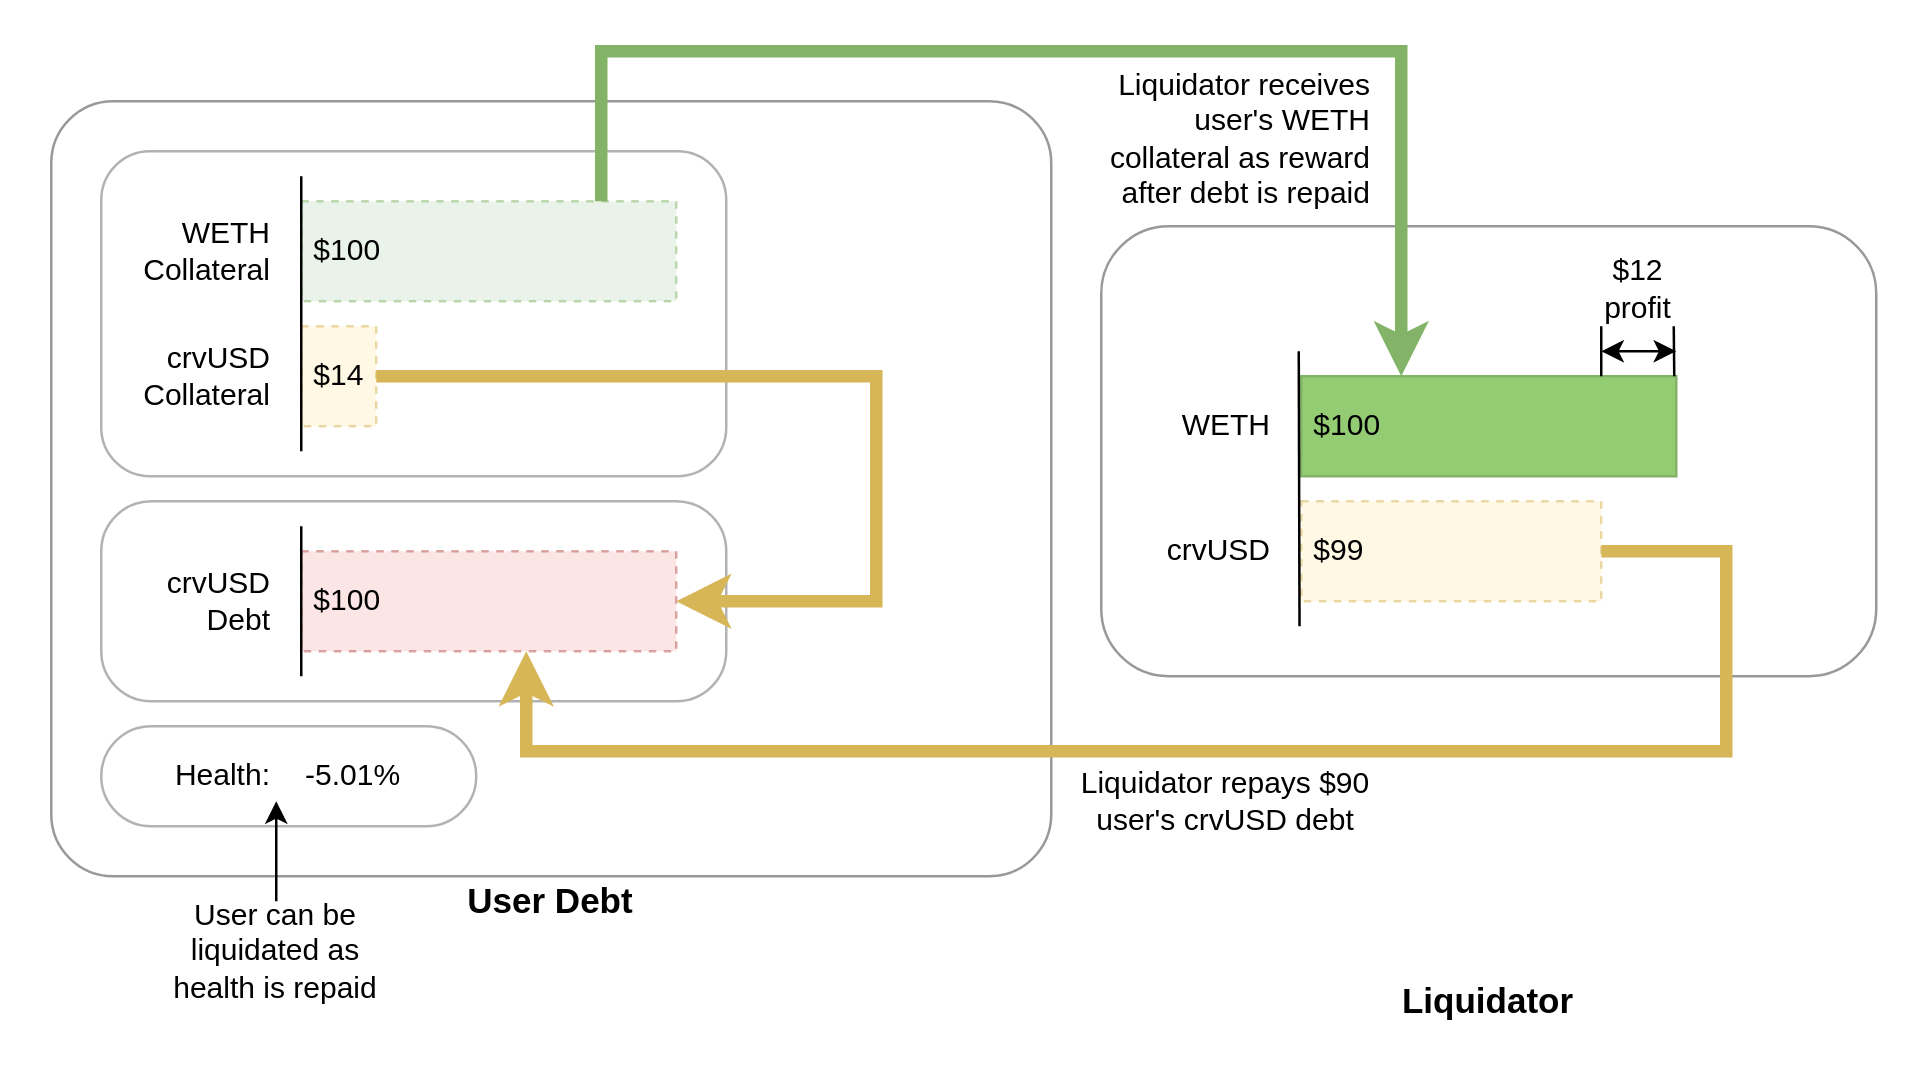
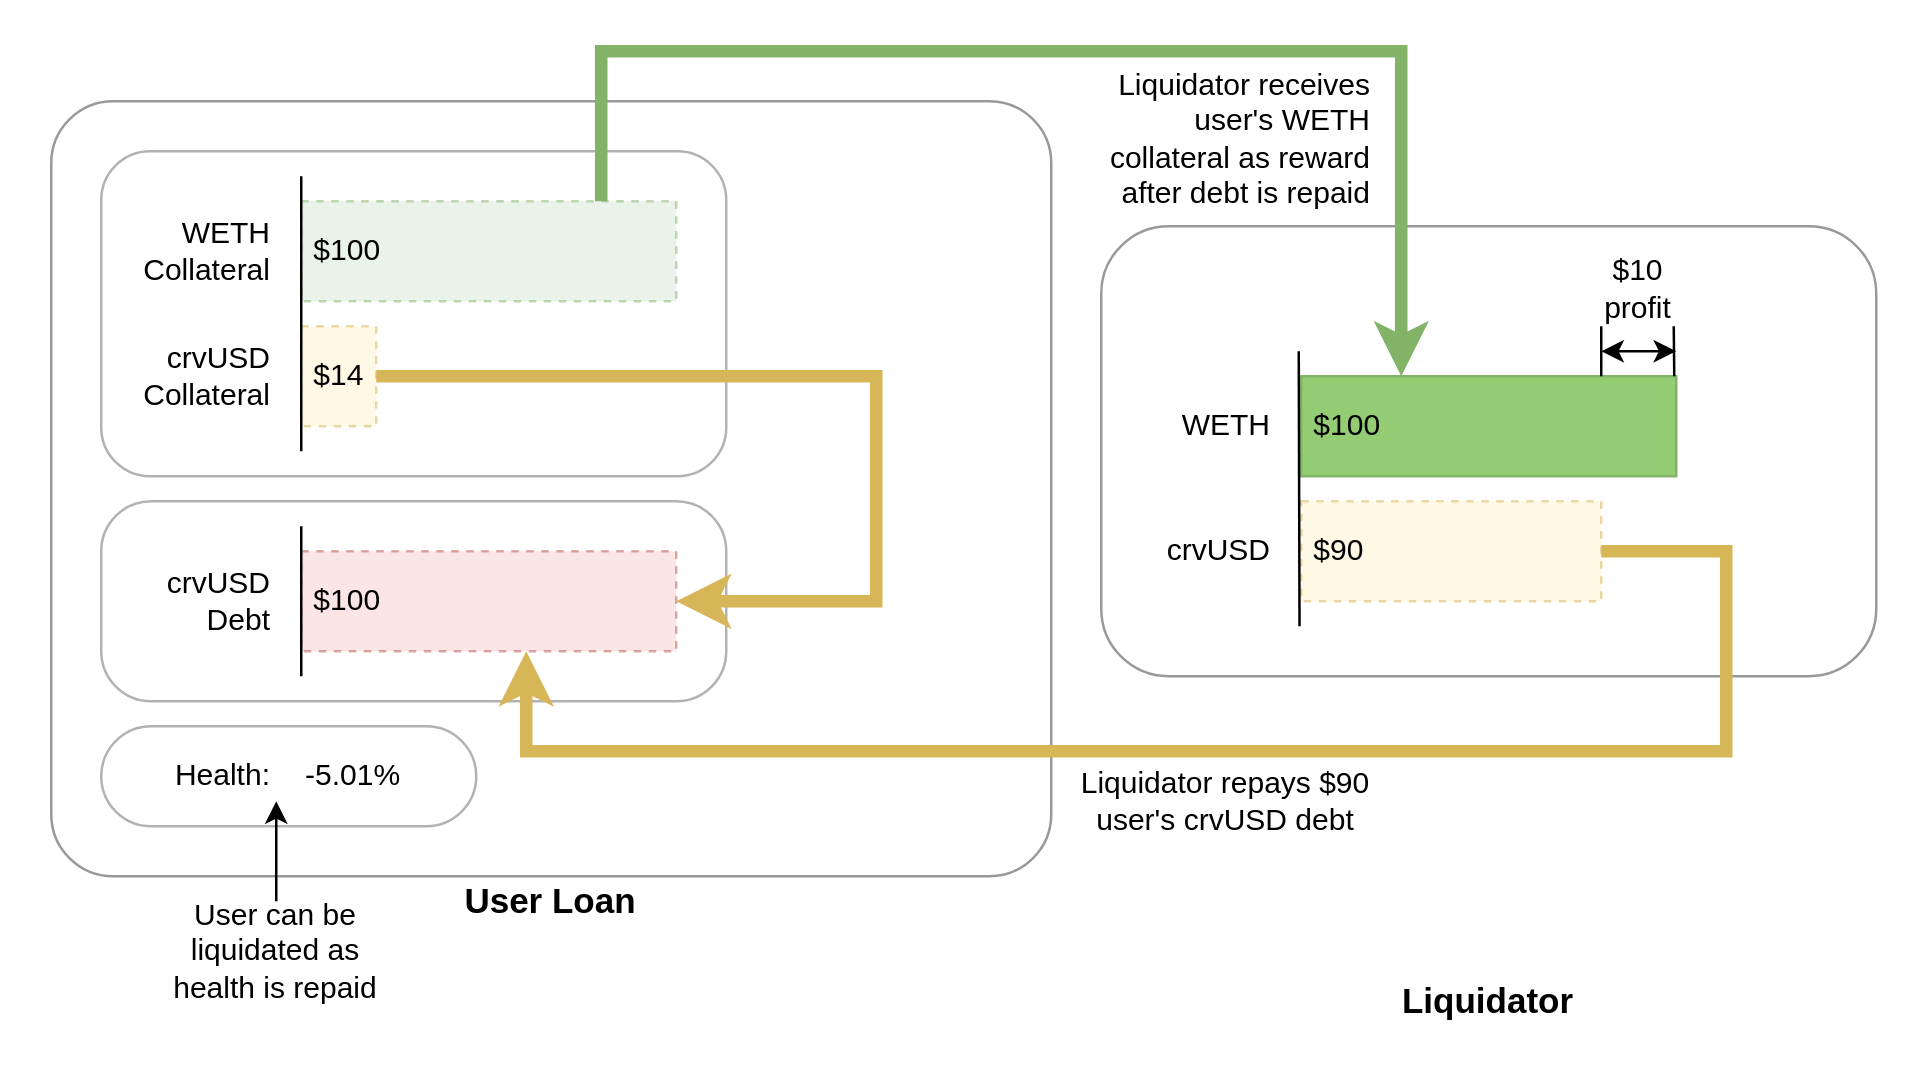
  <mxCell id="0" />
  <mxCell id="1" parent="0" />
  <mxCell id="2" value="" style="rounded=1;whiteSpace=wrap;html=1;opacity=40;arcSize=8;" parent="1" vertex="1"><mxGeometry x="20" width="400" height="310" as="geometry" y="40" /></mxCell>
  <mxCell id="3" value="" style="rounded=1;whiteSpace=wrap;html=1;opacity=30;arcSize=50;" parent="1" vertex="1"><mxGeometry x="40" y="290" width="150" height="40" as="geometry" /></mxCell>
  <mxCell id="4" value="" style="rounded=1;whiteSpace=wrap;html=1;opacity=30;arcSize=25;" parent="1" vertex="1"><mxGeometry x="40" y="200" width="250" height="80" as="geometry" /></mxCell>
  <mxCell id="5" value="" style="rounded=1;whiteSpace=wrap;html=1;opacity=30;" parent="1" vertex="1"><mxGeometry x="40" y="60" width="250" height="130" as="geometry" /></mxCell>
  <mxCell id="6" value="&amp;nbsp;$100" style="rounded=0;whiteSpace=wrap;html=1;fillColor=#d5e8d4;strokeColor=#82b366;align=left;opacity=50;dashed=1;" parent="1" vertex="1"><mxGeometry x="120" y="80" width="150" height="40" as="geometry" /></mxCell>
  <mxCell id="7" value="" style="rounded=1;whiteSpace=wrap;html=1;opacity=40;" parent="1" vertex="1"><mxGeometry x="440" y="90" width="310" height="180" as="geometry" /></mxCell>
  <mxCell id="8" value="&amp;nbsp;$14" style="rounded=0;whiteSpace=wrap;html=1;fillColor=#fff2cc;strokeColor=#D6B656;align=left;opacity=50;dashed=1;" parent="1" vertex="1"><mxGeometry x="120" y="130" width="30" height="40" as="geometry" /></mxCell>
  <mxCell id="9" value="&amp;nbsp;$100" style="rounded=0;whiteSpace=wrap;html=1;fillColor=#f8cecc;strokeColor=#b85450;align=left;opacity=50;dashed=1;" parent="1" vertex="1"><mxGeometry x="120" y="220" width="150" height="40" as="geometry" /></mxCell>
  <mxCell id="10" value="" style="endArrow=classic;html=1;rounded=0;strokeWidth=5;strokeColor=#D6B656;" parent="1" edge="1"><mxGeometry width="50" height="50" relative="1" as="geometry"><mxPoint x="640" y="220" as="sourcePoint" /><mxPoint x="210" y="260" as="targetPoint" /><Array as="points"><mxPoint x="690" y="220" /><mxPoint x="690" y="300" /><mxPoint x="210" y="300" /></Array></mxGeometry></mxCell>
  <mxCell id="11" value="Liquidator repays $90 user's crvUSD debt" style="text;html=1;strokeColor=none;fillColor=none;align=center;verticalAlign=middle;whiteSpace=wrap;rounded=0;" parent="1" vertex="1"><mxGeometry x="430" y="300" width="120" height="40" as="geometry" /></mxCell>
- <mxCell id="12" value="&amp;nbsp;$99" style="rounded=0;whiteSpace=wrap;html=1;fillColor=#fff2cc;strokeColor=#D6B656;opacity=50;dashed=1;align=left;" parent="1" vertex="1"><mxGeometry x="520" y="200" width="120" height="40" as="geometry" /></mxCell>
+ <mxCell id="12" value="&amp;nbsp;$90" style="rounded=0;whiteSpace=wrap;html=1;fillColor=#fff2cc;strokeColor=#D6B656;opacity=50;dashed=1;align=left;" parent="1" vertex="1"><mxGeometry x="520" y="200" width="120" height="40" as="geometry" /></mxCell>
  <mxCell id="13" value="" style="endArrow=none;html=1;rounded=0;" parent="1" edge="1"><mxGeometry width="50" height="50" relative="1" as="geometry"><mxPoint x="120" y="270" as="sourcePoint" /><mxPoint x="120" y="210" as="targetPoint" /></mxGeometry></mxCell>
  <mxCell id="14" value="crvUSD&lt;br&gt;Collateral" style="text;html=1;strokeColor=none;fillColor=none;align=right;verticalAlign=middle;whiteSpace=wrap;rounded=0;rotation=0;" parent="1" vertex="1"><mxGeometry x="50" y="130" width="60" height="40" as="geometry" /></mxCell>
  <mxCell id="15" value="crvUSD&lt;br&gt;Debt" style="text;html=1;strokeColor=none;fillColor=none;align=right;verticalAlign=middle;whiteSpace=wrap;rounded=0;rotation=0;" parent="1" vertex="1"><mxGeometry x="50" y="220" width="60" height="40" as="geometry" /></mxCell>
  <mxCell id="16" value="Liquidator" style="text;html=1;strokeColor=none;fillColor=none;align=center;verticalAlign=middle;whiteSpace=wrap;rounded=0;fontSize=14;fontStyle=1" parent="1" vertex="1"><mxGeometry x="545" y="390" width="100" height="20" as="geometry" /></mxCell>
- <mxCell id="17" value="User Debt" style="text;html=1;strokeColor=none;fillColor=none;align=center;verticalAlign=middle;whiteSpace=wrap;rounded=0;fontSize=14;fontStyle=1" parent="1" vertex="1"><mxGeometry x="20" y="350" width="400" height="20" as="geometry" /></mxCell>
+ <mxCell id="17" value="User Loan" style="text;html=1;strokeColor=none;fillColor=none;align=center;verticalAlign=middle;whiteSpace=wrap;rounded=0;fontSize=14;fontStyle=1" parent="1" vertex="1"><mxGeometry x="20" y="350" width="400" height="20" as="geometry" /></mxCell>
  <mxCell id="18" value="Health:" style="text;html=1;strokeColor=none;fillColor=none;align=right;verticalAlign=middle;whiteSpace=wrap;rounded=0;rotation=0;" parent="1" vertex="1"><mxGeometry x="50" y="290" width="60" height="40" as="geometry" /></mxCell>
  <mxCell id="19" value="-5.01%" style="text;html=1;strokeColor=none;fillColor=none;align=left;verticalAlign=middle;whiteSpace=wrap;rounded=0;" parent="1" vertex="1"><mxGeometry x="120" y="295" width="50" height="30" as="geometry" /></mxCell>
  <mxCell id="20" value="WETH" style="text;html=1;strokeColor=none;fillColor=none;align=right;verticalAlign=middle;whiteSpace=wrap;rounded=0;rotation=0;" parent="1" vertex="1"><mxGeometry x="450" y="150" width="60" height="40" as="geometry" /></mxCell>
  <mxCell id="21" value="crvUSD" style="text;html=1;strokeColor=none;fillColor=none;align=right;verticalAlign=middle;whiteSpace=wrap;rounded=0;rotation=0;" parent="1" vertex="1"><mxGeometry x="450" y="200" width="60" height="40" as="geometry" /></mxCell>
  <mxCell id="22" value="" style="endArrow=none;html=1;rounded=0;" parent="1" edge="1"><mxGeometry width="50" height="50" relative="1" as="geometry"><mxPoint x="120" y="180" as="sourcePoint" /><mxPoint x="120" y="70" as="targetPoint" /></mxGeometry></mxCell>
  <mxCell id="23" value="&amp;nbsp;$100" style="rounded=0;whiteSpace=wrap;html=1;fillColor=#94CC74;strokeColor=#82b366;align=left;" parent="1" vertex="1"><mxGeometry x="520" y="150" width="150" height="40" as="geometry" /></mxCell>
  <mxCell id="24" value="" style="endArrow=none;html=1;rounded=0;" parent="1" edge="1"><mxGeometry width="50" height="50" relative="1" as="geometry"><mxPoint x="519.31" y="250" as="sourcePoint" /><mxPoint x="519" y="140" as="targetPoint" /></mxGeometry></mxCell>
  <mxCell id="25" value="" style="endArrow=classic;html=1;rounded=0;strokeColor=#D6B656;strokeWidth=5;" parent="1" edge="1"><mxGeometry width="50" height="50" relative="1" as="geometry"><mxPoint x="150" y="150" as="sourcePoint" /><mxPoint x="270" y="240" as="targetPoint" /><Array as="points"><mxPoint x="350" y="150" /><mxPoint x="350" y="240" /></Array></mxGeometry></mxCell>
  <mxCell id="26" value="" style="endArrow=none;html=1;rounded=0;" parent="1" edge="1"><mxGeometry width="50" height="50" relative="1" as="geometry"><mxPoint x="640" y="150" as="sourcePoint" /><mxPoint x="640" y="130" as="targetPoint" /></mxGeometry></mxCell>
  <mxCell id="27" value="" style="endArrow=none;html=1;rounded=0;" parent="1" edge="1"><mxGeometry width="50" height="50" relative="1" as="geometry"><mxPoint x="669.2" y="150" as="sourcePoint" /><mxPoint x="669" y="130" as="targetPoint" /></mxGeometry></mxCell>
  <mxCell id="28" value="" style="endArrow=classic;startArrow=classic;html=1;rounded=0;" parent="1" edge="1"><mxGeometry width="50" height="50" relative="1" as="geometry"><mxPoint x="640" y="140" as="sourcePoint" /><mxPoint x="670" y="140" as="targetPoint" /></mxGeometry></mxCell>
- <mxCell id="29" value="$12&lt;br&gt;profit" style="text;html=1;strokeColor=none;fillColor=none;align=center;verticalAlign=middle;whiteSpace=wrap;rounded=0;" parent="1" vertex="1"><mxGeometry x="630" y="100" width="50" height="30" as="geometry" /></mxCell>
+ <mxCell id="29" value="$10&lt;br&gt;profit" style="text;html=1;strokeColor=none;fillColor=none;align=center;verticalAlign=middle;whiteSpace=wrap;rounded=0;" parent="1" vertex="1"><mxGeometry x="630" y="100" width="50" height="30" as="geometry" /></mxCell>
  <mxCell id="30" value="" style="endArrow=classic;html=1;rounded=0;strokeWidth=5;strokeColor=#82B366;" parent="1" edge="1"><mxGeometry width="50" height="50" relative="1" as="geometry"><mxPoint x="240" y="80" as="sourcePoint" /><mxPoint x="560" y="150" as="targetPoint" /><Array as="points"><mxPoint x="240" y="20" /><mxPoint x="560" y="20" /></Array></mxGeometry></mxCell>
  <mxCell id="31" value="Liquidator receives user's WETH collateral as reward after debt is repaid" style="text;html=1;strokeColor=none;fillColor=none;align=right;verticalAlign=middle;whiteSpace=wrap;rounded=0;" parent="1" vertex="1"><mxGeometry x="430" y="30" width="120" height="50" as="geometry" /></mxCell>
  <mxCell id="32" value="WETH&lt;br&gt;Collateral" style="text;html=1;strokeColor=none;fillColor=none;align=right;verticalAlign=middle;whiteSpace=wrap;rounded=0;rotation=0;" parent="1" vertex="1"><mxGeometry x="50" y="80" width="60" height="40" as="geometry" /></mxCell>
  <mxCell id="33" value="" style="endArrow=classic;html=1;rounded=0;" parent="1" edge="1"><mxGeometry width="50" height="50" relative="1" as="geometry"><mxPoint x="110" y="360" as="sourcePoint" /><mxPoint x="110" y="320" as="targetPoint" /></mxGeometry></mxCell>
  <mxCell id="34" value="User can be liquidated as health is repaid" style="text;html=1;strokeColor=none;fillColor=none;align=center;verticalAlign=middle;whiteSpace=wrap;rounded=0;" parent="1" vertex="1"><mxGeometry x="60" y="360" width="100" height="40" as="geometry" /></mxCell>
